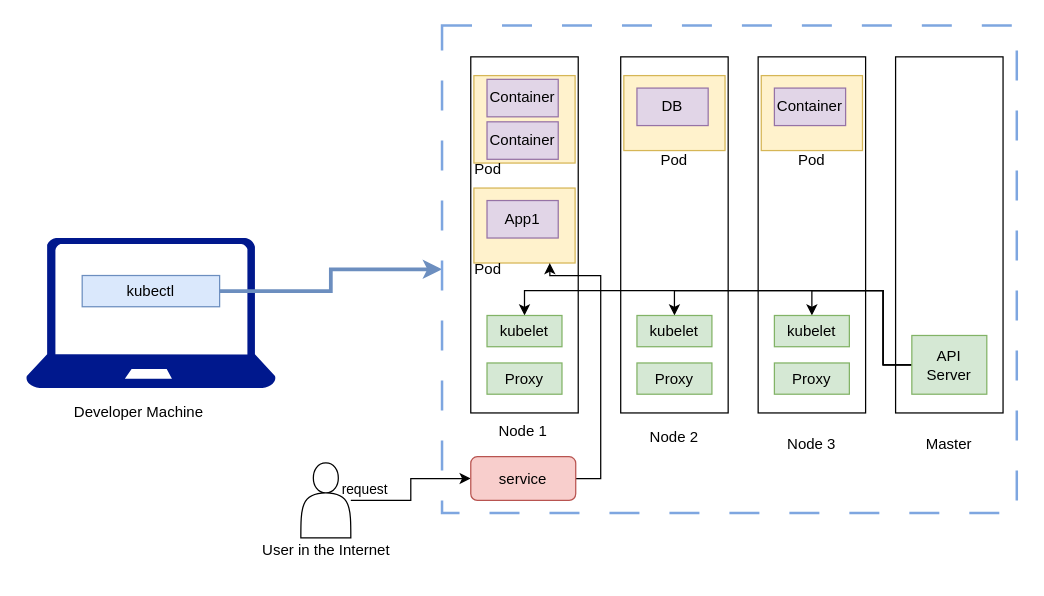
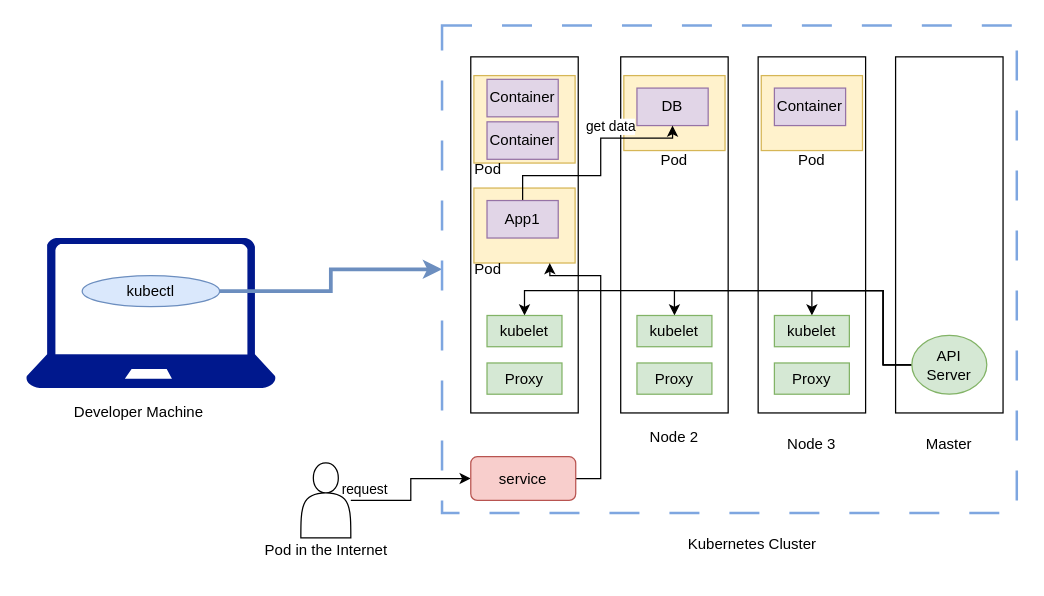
  <mxCell id="0" />
  <mxCell id="1" parent="0" />
  <mxCell id="2" value="" style="sketch=0;aspect=fixed;pointerEvents=1;shadow=0;dashed=0;html=1;strokeColor=none;labelPosition=center;verticalLabelPosition=bottom;verticalAlign=top;align=center;fillColor=#00188D;shape=mxgraph.azure.laptop" parent="1" vertex="1"><mxGeometry x="20" y="190" width="200" height="120" as="geometry" /></mxCell>
  <mxCell id="3" style="edgeStyle=orthogonalEdgeStyle;rounded=0;orthogonalLoop=1;jettySize=auto;html=1;entryX=0;entryY=0.5;entryDx=0;entryDy=0;fillColor=#dae8fc;strokeColor=#6c8ebf;strokeWidth=3;" parent="1" source="4" target="6" edge="1"><mxGeometry relative="1" as="geometry" /></mxCell>
- <mxCell id="4" value="kubectl" style="rounded=0;whiteSpace=wrap;html=1;fillColor=#dae8fc;strokeColor=#6c8ebf;" parent="1" vertex="1"><mxGeometry x="65" y="220" width="110" height="25" as="geometry" /></mxCell>
+ <mxCell id="4" value="kubectl" style="ellipse;whiteSpace=wrap;html=1;fillColor=#dae8fc;strokeColor=#6c8ebf;" parent="1" vertex="1"><mxGeometry x="65" y="220" width="110" height="25" as="geometry" /></mxCell>
  <mxCell id="5" value="&lt;div&gt;Developer Machine&lt;/div&gt;" style="text;html=1;align=center;verticalAlign=middle;resizable=0;points=[];autosize=1;strokeColor=none;fillColor=none;" parent="1" vertex="1"><mxGeometry x="45" y="315" width="130" height="30" as="geometry" /></mxCell>
  <mxCell id="6" value="" style="rounded=0;whiteSpace=wrap;html=1;dashed=1;dashPattern=12 12;strokeWidth=2;fillColor=none;strokeColor=#7EA6E0;" parent="1" vertex="1"><mxGeometry x="353" y="20" width="460" height="390" as="geometry" /></mxCell>
+ <mxCell id="7" value="&lt;div&gt;Kubernetes Cluster&lt;/div&gt;" style="text;html=1;align=center;verticalAlign=middle;resizable=0;points=[];autosize=1;strokeColor=none;fillColor=none;" parent="1" vertex="1"><mxGeometry x="536" y="420" width="130" height="30" as="geometry" /></mxCell>
  <mxCell id="8" value="" style="rounded=0;whiteSpace=wrap;html=1;" parent="1" vertex="1"><mxGeometry x="376" y="45" width="86" height="285" as="geometry" /></mxCell>
- <mxCell id="9" value="Node 1" style="text;html=1;strokeColor=none;fillColor=none;align=center;verticalAlign=middle;whiteSpace=wrap;rounded=0;" parent="1" vertex="1"><mxGeometry x="388" y="330" width="60" height="30" as="geometry" /></mxCell>
  <mxCell id="10" value="" style="rounded=0;whiteSpace=wrap;html=1;" parent="1" vertex="1"><mxGeometry x="496" y="45" width="86" height="285" as="geometry" /></mxCell>
  <mxCell id="11" value="" style="rounded=0;whiteSpace=wrap;html=1;" parent="1" vertex="1"><mxGeometry x="606" y="45" width="86" height="285" as="geometry" /></mxCell>
  <mxCell id="12" value="" style="rounded=0;whiteSpace=wrap;html=1;" parent="1" vertex="1"><mxGeometry x="716" y="45" width="86" height="285" as="geometry" /></mxCell>
  <mxCell id="13" value="Node 2" style="text;html=1;strokeColor=none;fillColor=none;align=center;verticalAlign=middle;whiteSpace=wrap;rounded=0;" parent="1" vertex="1"><mxGeometry x="509" y="335" width="60" height="30" as="geometry" /></mxCell>
  <mxCell id="14" value="Node 3" style="text;html=1;strokeColor=none;fillColor=none;align=center;verticalAlign=middle;whiteSpace=wrap;rounded=0;" parent="1" vertex="1"><mxGeometry x="619" y="340" width="60" height="30" as="geometry" /></mxCell>
  <mxCell id="15" value="Master" style="text;html=1;strokeColor=none;fillColor=none;align=center;verticalAlign=middle;whiteSpace=wrap;rounded=0;" parent="1" vertex="1"><mxGeometry x="729" y="340" width="60" height="30" as="geometry" /></mxCell>
  <mxCell id="16" value="" style="rounded=0;whiteSpace=wrap;html=1;fillColor=#fff2cc;strokeColor=#d6b656;" parent="1" vertex="1"><mxGeometry x="378.5" y="60" width="81" height="70" as="geometry" /></mxCell>
  <mxCell id="17" value="Pod" style="text;html=1;strokeColor=none;fillColor=none;align=center;verticalAlign=middle;whiteSpace=wrap;rounded=0;" parent="1" vertex="1"><mxGeometry x="360" y="120" width="60" height="30" as="geometry" /></mxCell>
  <mxCell id="18" value="" style="rounded=0;whiteSpace=wrap;html=1;fillColor=#fff2cc;strokeColor=#d6b656;" parent="1" vertex="1"><mxGeometry x="498.5" y="60" width="81" height="60" as="geometry" /></mxCell>
  <mxCell id="19" value="Pod" style="text;html=1;strokeColor=none;fillColor=none;align=center;verticalAlign=middle;whiteSpace=wrap;rounded=0;" parent="1" vertex="1"><mxGeometry x="509" y="113" width="60" height="30" as="geometry" /></mxCell>
  <mxCell id="20" value="" style="rounded=0;whiteSpace=wrap;html=1;fillColor=#fff2cc;strokeColor=#d6b656;" parent="1" vertex="1"><mxGeometry x="608.5" y="60" width="81" height="60" as="geometry" /></mxCell>
  <mxCell id="21" value="Pod" style="text;html=1;strokeColor=none;fillColor=none;align=center;verticalAlign=middle;whiteSpace=wrap;rounded=0;" parent="1" vertex="1"><mxGeometry x="619" y="113" width="60" height="30" as="geometry" /></mxCell>
  <mxCell id="22" value="Container" style="rounded=0;whiteSpace=wrap;html=1;fillColor=#e1d5e7;strokeColor=#9673a6;" parent="1" vertex="1"><mxGeometry x="389" y="63" width="57" height="30" as="geometry" /></mxCell>
  <mxCell id="23" value="DB" style="rounded=0;whiteSpace=wrap;html=1;fillColor=#e1d5e7;strokeColor=#9673a6;" parent="1" vertex="1"><mxGeometry x="509" y="70" width="57" height="30" as="geometry" /></mxCell>
  <mxCell id="24" value="Container" style="rounded=0;whiteSpace=wrap;html=1;fillColor=#e1d5e7;strokeColor=#9673a6;" parent="1" vertex="1"><mxGeometry x="619" y="70" width="57" height="30" as="geometry" /></mxCell>
  <mxCell id="25" value="Container" style="rounded=0;whiteSpace=wrap;html=1;fillColor=#e1d5e7;strokeColor=#9673a6;" parent="1" vertex="1"><mxGeometry x="389" y="97" width="57" height="30" as="geometry" /></mxCell>
  <mxCell id="26" value="" style="rounded=0;whiteSpace=wrap;html=1;fillColor=#fff2cc;strokeColor=#d6b656;" parent="1" vertex="1"><mxGeometry x="378.5" y="150" width="81" height="60" as="geometry" /></mxCell>
  <mxCell id="27" value="Proxy" style="rounded=0;whiteSpace=wrap;html=1;fillColor=#d5e8d4;strokeColor=#82b366;" parent="1" vertex="1"><mxGeometry x="389" y="290" width="60" height="25" as="geometry" /></mxCell>
  <mxCell id="28" value="Proxy" style="rounded=0;whiteSpace=wrap;html=1;fillColor=#d5e8d4;strokeColor=#82b366;" parent="1" vertex="1"><mxGeometry x="509" y="290" width="60" height="25" as="geometry" /></mxCell>
  <mxCell id="29" value="Proxy" style="rounded=0;whiteSpace=wrap;html=1;fillColor=#d5e8d4;strokeColor=#82b366;" parent="1" vertex="1"><mxGeometry x="619" y="290" width="60" height="25" as="geometry" /></mxCell>
  <mxCell id="30" style="edgeStyle=orthogonalEdgeStyle;rounded=0;orthogonalLoop=1;jettySize=auto;html=1;entryX=0.5;entryY=0;entryDx=0;entryDy=0;" parent="1" source="33" target="40" edge="1"><mxGeometry relative="1" as="geometry"><Array as="points"><mxPoint x="706" y="292" /><mxPoint x="706" y="232" /><mxPoint x="649" y="232" /></Array></mxGeometry></mxCell>
  <mxCell id="31" style="edgeStyle=orthogonalEdgeStyle;rounded=0;orthogonalLoop=1;jettySize=auto;html=1;entryX=0.5;entryY=0;entryDx=0;entryDy=0;" parent="1" source="33" target="39" edge="1"><mxGeometry relative="1" as="geometry"><Array as="points"><mxPoint x="706" y="292" /><mxPoint x="706" y="232" /><mxPoint x="539" y="232" /></Array></mxGeometry></mxCell>
  <mxCell id="32" style="edgeStyle=orthogonalEdgeStyle;rounded=0;orthogonalLoop=1;jettySize=auto;html=1;entryX=0.5;entryY=0;entryDx=0;entryDy=0;" parent="1" source="33" target="38" edge="1"><mxGeometry relative="1" as="geometry"><Array as="points"><mxPoint x="706" y="292" /><mxPoint x="706" y="232" /><mxPoint x="419" y="232" /></Array></mxGeometry></mxCell>
- <mxCell id="33" value="API Server" style="rounded=0;whiteSpace=wrap;html=1;fillColor=#d5e8d4;strokeColor=#82b366;" parent="1" vertex="1"><mxGeometry x="729" y="268" width="60" height="47" as="geometry" /></mxCell>
+ <mxCell id="33" value="API Server" style="ellipse;whiteSpace=wrap;html=1;fillColor=#d5e8d4;strokeColor=#82b366;" parent="1" vertex="1"><mxGeometry x="729" y="268" width="60" height="47" as="geometry" /></mxCell>
  <mxCell id="34" value="Pod" style="text;html=1;strokeColor=none;fillColor=none;align=center;verticalAlign=middle;whiteSpace=wrap;rounded=0;" parent="1" vertex="1"><mxGeometry x="360" y="200" width="60" height="30" as="geometry" /></mxCell>
+ <mxCell id="35" style="edgeStyle=orthogonalEdgeStyle;rounded=0;orthogonalLoop=1;jettySize=auto;html=1;exitX=0.5;exitY=0;exitDx=0;exitDy=0;entryX=0.5;entryY=1;entryDx=0;entryDy=0;" parent="1" source="37" target="23" edge="1"><mxGeometry relative="1" as="geometry"><Array as="points"><mxPoint x="418" y="140" /><mxPoint x="480" y="140" /><mxPoint x="480" y="110" /><mxPoint x="538" y="110" /></Array></mxGeometry></mxCell>
+ <mxCell id="36" value="&lt;div&gt;get data&lt;/div&gt;" style="edgeLabel;html=1;align=center;verticalAlign=middle;resizable=0;points=[];labelBackgroundColor=default;" parent="35" vertex="1" connectable="0"><mxGeometry x="0.328" relative="1" as="geometry"><mxPoint y="-10" as="offset" /></mxGeometry></mxCell>
  <mxCell id="37" value="App1" style="rounded=0;whiteSpace=wrap;html=1;fillColor=#e1d5e7;strokeColor=#9673a6;" parent="1" vertex="1"><mxGeometry x="389" y="160" width="57" height="30" as="geometry" /></mxCell>
  <mxCell id="38" value="kubelet" style="rounded=0;whiteSpace=wrap;html=1;fillColor=#d5e8d4;strokeColor=#82b366;" parent="1" vertex="1"><mxGeometry x="389" y="252" width="60" height="25" as="geometry" /></mxCell>
  <mxCell id="39" value="kubelet" style="rounded=0;whiteSpace=wrap;html=1;fillColor=#d5e8d4;strokeColor=#82b366;" parent="1" vertex="1"><mxGeometry x="509" y="252" width="60" height="25" as="geometry" /></mxCell>
  <mxCell id="40" value="kubelet" style="rounded=0;whiteSpace=wrap;html=1;fillColor=#d5e8d4;strokeColor=#82b366;" parent="1" vertex="1"><mxGeometry x="619" y="252" width="60" height="25" as="geometry" /></mxCell>
  <mxCell id="41" style="edgeStyle=orthogonalEdgeStyle;rounded=0;orthogonalLoop=1;jettySize=auto;html=1;entryX=0;entryY=0.5;entryDx=0;entryDy=0;" parent="1" source="43" target="46" edge="1"><mxGeometry relative="1" as="geometry" /></mxCell>
  <mxCell id="42" value="&lt;div&gt;request&lt;/div&gt;" style="edgeLabel;html=1;align=center;verticalAlign=middle;resizable=0;points=[];" parent="41" vertex="1" connectable="0"><mxGeometry x="-0.605" y="2" relative="1" as="geometry"><mxPoint x="-12" y="-8" as="offset" /></mxGeometry></mxCell>
  <mxCell id="43" value="" style="shape=actor;whiteSpace=wrap;html=1;" parent="1" vertex="1"><mxGeometry x="240" y="370" width="40" height="60" as="geometry" /></mxCell>
- <mxCell id="44" value="User in the Internet" style="text;html=1;align=center;verticalAlign=middle;resizable=0;points=[];autosize=1;strokeColor=none;fillColor=none;" parent="1" vertex="1"><mxGeometry x="195" y="425" width="130" height="30" as="geometry" /></mxCell>
+ <mxCell id="44" value="Pod in the Internet" style="text;html=1;align=center;verticalAlign=middle;resizable=0;points=[];autosize=1;strokeColor=none;fillColor=none;" parent="1" vertex="1"><mxGeometry x="195" y="425" width="130" height="30" as="geometry" /></mxCell>
  <mxCell id="45" style="edgeStyle=orthogonalEdgeStyle;rounded=0;orthogonalLoop=1;jettySize=auto;html=1;exitX=1;exitY=0.5;exitDx=0;exitDy=0;entryX=0.75;entryY=1;entryDx=0;entryDy=0;" edge="1" parent="1" source="46" target="26"><mxGeometry relative="1" as="geometry"><Array as="points"><mxPoint x="480" y="383" /><mxPoint x="480" y="220" /><mxPoint x="440" y="220" /><mxPoint x="440" y="210" /></Array></mxGeometry></mxCell>
  <mxCell id="46" value="&lt;div&gt;service&lt;/div&gt;" style="whiteSpace=wrap;html=1;fillColor=#f8cecc;strokeColor=#b85450;rounded=1;" vertex="1" parent="1"><mxGeometry x="376" y="365" width="84" height="35" as="geometry" /></mxCell>
